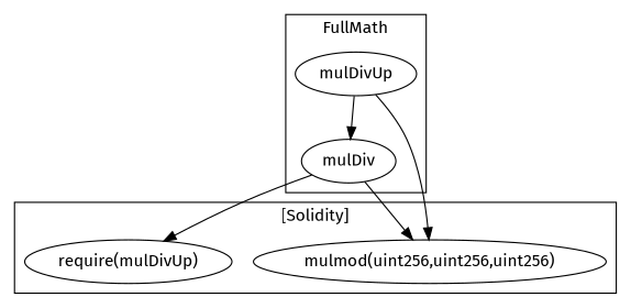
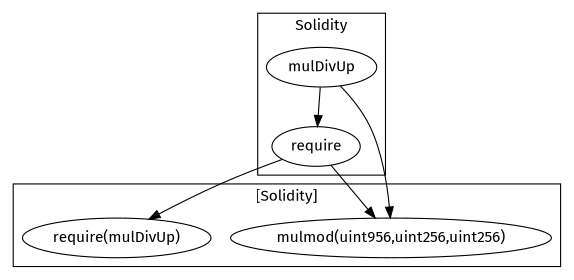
  strict digraph {
    fontname="Fira Sans"
    node [fontname="Fira Sans"]
    edge [fontname="Fira Sans"]
-   "mulmod(uint256,uint256,uint256)"
+   "mulmod(uint256,uint256,uint256)" [label="mulmod(uint956,uint256,uint256)"]
    n2 [label="require(mulDivUp)"]
    n3 [label=mulDivUp]
-   n4 [label=mulDiv]
+   n4 [label=require]
    subgraph cluster_1 {
      label="[Solidity]"
      "mulmod(uint256,uint256,uint256)"
      n2
    }
    subgraph cluster_2 {
-     label=FullMath
+     label=Solidity
      n3
      n4
    }
    n3 -> "mulmod(uint256,uint256,uint256)"
    n3 -> n4
    n4 -> "mulmod(uint256,uint256,uint256)"
    n4 -> n2
  }
